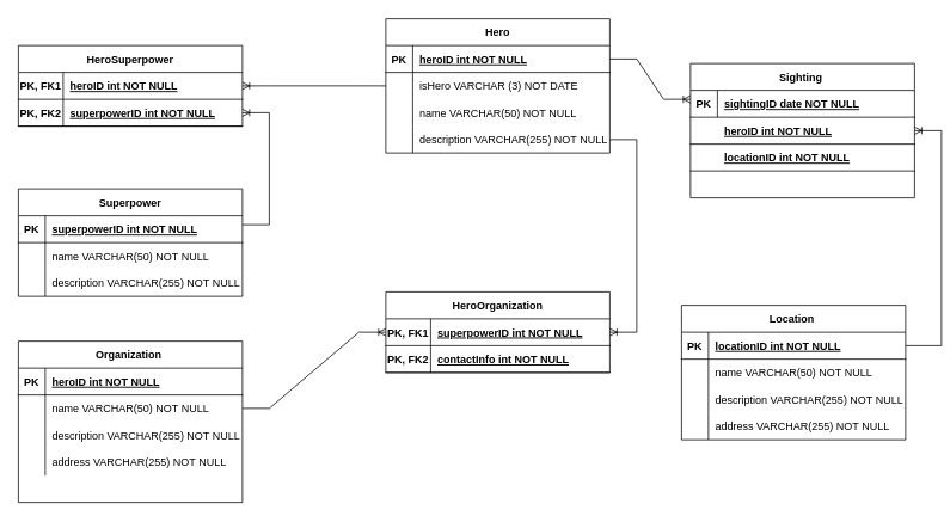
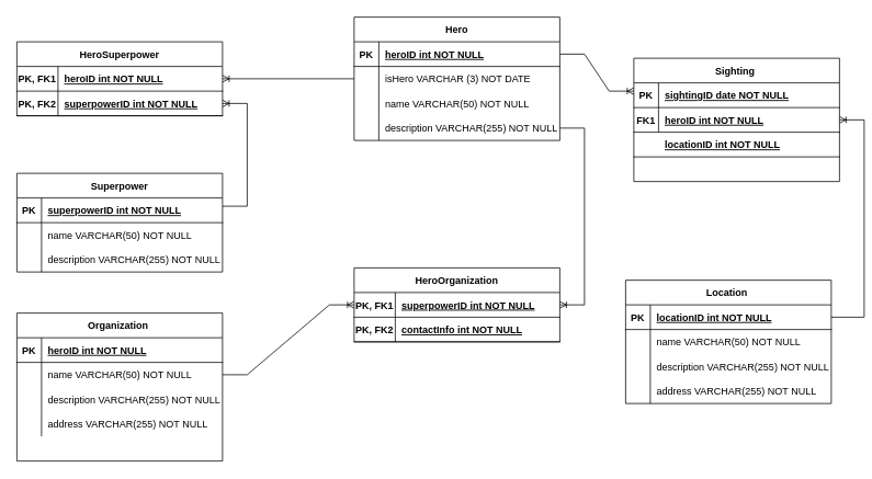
  <mxCell id="0" />
  <mxCell id="1" parent="0" />
  <mxCell id="2" value="Hero" style="shape=table;startSize=30;container=1;collapsible=1;childLayout=tableLayout;fixedRows=1;rowLines=0;fontStyle=1;align=center;resizeLast=1;" parent="1" vertex="1"><mxGeometry x="430" y="20" width="250" height="150" as="geometry" /></mxCell>
  <mxCell id="3" value="" style="shape=partialRectangle;collapsible=0;dropTarget=0;pointerEvents=0;fillColor=none;points=[[0,0.5],[1,0.5]];portConstraint=eastwest;top=0;left=0;right=0;bottom=1;" parent="2" vertex="1"><mxGeometry y="30" width="250" height="30" as="geometry" /></mxCell>
  <mxCell id="4" value="PK" style="shape=partialRectangle;overflow=hidden;connectable=0;fillColor=none;top=0;left=0;bottom=0;right=0;fontStyle=1;" parent="3" vertex="1"><mxGeometry width="30" height="30" as="geometry"><mxRectangle width="30" height="30" as="alternateBounds" /></mxGeometry></mxCell>
  <mxCell id="5" value="heroID int NOT NULL " style="shape=partialRectangle;overflow=hidden;connectable=0;fillColor=none;top=0;left=0;bottom=0;right=0;align=left;spacingLeft=6;fontStyle=5;" parent="3" vertex="1"><mxGeometry x="30" width="220" height="30" as="geometry"><mxRectangle width="220" height="30" as="alternateBounds" /></mxGeometry></mxCell>
  <mxCell id="6" value="" style="shape=partialRectangle;collapsible=0;dropTarget=0;pointerEvents=0;fillColor=none;points=[[0,0.5],[1,0.5]];portConstraint=eastwest;top=0;left=0;right=0;bottom=0;" parent="2" vertex="1"><mxGeometry y="60" width="250" height="30" as="geometry" /></mxCell>
  <mxCell id="7" value="" style="shape=partialRectangle;overflow=hidden;connectable=0;fillColor=none;top=0;left=0;bottom=0;right=0;" parent="6" vertex="1"><mxGeometry width="30" height="30" as="geometry"><mxRectangle width="30" height="30" as="alternateBounds" /></mxGeometry></mxCell>
  <mxCell id="8" value="isHero VARCHAR (3) NOT DATE" style="shape=partialRectangle;overflow=hidden;connectable=0;fillColor=none;top=0;left=0;bottom=0;right=0;align=left;spacingLeft=6;" parent="6" vertex="1"><mxGeometry x="30" width="220" height="30" as="geometry"><mxRectangle width="220" height="30" as="alternateBounds" /></mxGeometry></mxCell>
  <mxCell id="9" value="" style="shape=partialRectangle;collapsible=0;dropTarget=0;pointerEvents=0;fillColor=none;points=[[0,0.5],[1,0.5]];portConstraint=eastwest;top=0;left=0;right=0;bottom=0;" parent="2" vertex="1"><mxGeometry y="90" width="250" height="30" as="geometry" /></mxCell>
  <mxCell id="10" value="" style="shape=partialRectangle;overflow=hidden;connectable=0;fillColor=none;top=0;left=0;bottom=0;right=0;" parent="9" vertex="1"><mxGeometry width="30" height="30" as="geometry"><mxRectangle width="30" height="30" as="alternateBounds" /></mxGeometry></mxCell>
  <mxCell id="11" value="name VARCHAR(50) NOT NULL" style="shape=partialRectangle;overflow=hidden;connectable=0;fillColor=none;top=0;left=0;bottom=0;right=0;align=left;spacingLeft=6;" parent="9" vertex="1"><mxGeometry x="30" width="220" height="30" as="geometry"><mxRectangle width="220" height="30" as="alternateBounds" /></mxGeometry></mxCell>
  <mxCell id="12" value="" style="shape=partialRectangle;collapsible=0;dropTarget=0;pointerEvents=0;fillColor=none;points=[[0,0.5],[1,0.5]];portConstraint=eastwest;top=0;left=0;right=0;bottom=0;" parent="2" vertex="1"><mxGeometry y="120" width="250" height="30" as="geometry" /></mxCell>
  <mxCell id="13" value="" style="shape=partialRectangle;overflow=hidden;connectable=0;fillColor=none;top=0;left=0;bottom=0;right=0;" parent="12" vertex="1"><mxGeometry width="30" height="30" as="geometry"><mxRectangle width="30" height="30" as="alternateBounds" /></mxGeometry></mxCell>
  <mxCell id="14" value="description VARCHAR(255) NOT NULL" style="shape=partialRectangle;overflow=hidden;connectable=0;fillColor=none;top=0;left=0;bottom=0;right=0;align=left;spacingLeft=6;" parent="12" vertex="1"><mxGeometry x="30" width="220" height="30" as="geometry"><mxRectangle width="220" height="30" as="alternateBounds" /></mxGeometry></mxCell>
  <mxCell id="15" value="Superpower" style="shape=table;startSize=30;container=1;collapsible=1;childLayout=tableLayout;fixedRows=1;rowLines=0;fontStyle=1;align=center;resizeLast=1;" parent="1" vertex="1"><mxGeometry x="20" y="210" width="250" height="120" as="geometry" /></mxCell>
  <mxCell id="16" value="" style="shape=partialRectangle;collapsible=0;dropTarget=0;pointerEvents=0;fillColor=none;points=[[0,0.5],[1,0.5]];portConstraint=eastwest;top=0;left=0;right=0;bottom=1;" parent="15" vertex="1"><mxGeometry y="30" width="250" height="30" as="geometry" /></mxCell>
  <mxCell id="17" value="PK" style="shape=partialRectangle;overflow=hidden;connectable=0;fillColor=none;top=0;left=0;bottom=0;right=0;fontStyle=1;" parent="16" vertex="1"><mxGeometry width="30" height="30" as="geometry"><mxRectangle width="30" height="30" as="alternateBounds" /></mxGeometry></mxCell>
  <mxCell id="18" value="superpowerID int NOT NULL" style="shape=partialRectangle;overflow=hidden;connectable=0;fillColor=none;top=0;left=0;bottom=0;right=0;align=left;spacingLeft=6;fontStyle=5;" parent="16" vertex="1"><mxGeometry x="30" width="220" height="30" as="geometry"><mxRectangle width="220" height="30" as="alternateBounds" /></mxGeometry></mxCell>
  <mxCell id="19" value="" style="shape=partialRectangle;collapsible=0;dropTarget=0;pointerEvents=0;fillColor=none;points=[[0,0.5],[1,0.5]];portConstraint=eastwest;top=0;left=0;right=0;bottom=0;" parent="15" vertex="1"><mxGeometry y="60" width="250" height="30" as="geometry" /></mxCell>
  <mxCell id="20" value="" style="shape=partialRectangle;overflow=hidden;connectable=0;fillColor=none;top=0;left=0;bottom=0;right=0;" parent="19" vertex="1"><mxGeometry width="30" height="30" as="geometry"><mxRectangle width="30" height="30" as="alternateBounds" /></mxGeometry></mxCell>
  <mxCell id="21" value="name VARCHAR(50) NOT NULL" style="shape=partialRectangle;overflow=hidden;connectable=0;fillColor=none;top=0;left=0;bottom=0;right=0;align=left;spacingLeft=6;" parent="19" vertex="1"><mxGeometry x="30" width="220" height="30" as="geometry"><mxRectangle width="220" height="30" as="alternateBounds" /></mxGeometry></mxCell>
  <mxCell id="22" value="" style="shape=partialRectangle;collapsible=0;dropTarget=0;pointerEvents=0;fillColor=none;points=[[0,0.5],[1,0.5]];portConstraint=eastwest;top=0;left=0;right=0;bottom=0;" parent="15" vertex="1"><mxGeometry y="90" width="250" height="30" as="geometry" /></mxCell>
  <mxCell id="23" value="" style="shape=partialRectangle;overflow=hidden;connectable=0;fillColor=none;top=0;left=0;bottom=0;right=0;" parent="22" vertex="1"><mxGeometry width="30" height="30" as="geometry"><mxRectangle width="30" height="30" as="alternateBounds" /></mxGeometry></mxCell>
  <mxCell id="24" value="description VARCHAR(255) NOT NULL" style="shape=partialRectangle;overflow=hidden;connectable=0;fillColor=none;top=0;left=0;bottom=0;right=0;align=left;spacingLeft=6;" parent="22" vertex="1"><mxGeometry x="30" width="220" height="30" as="geometry"><mxRectangle width="220" height="30" as="alternateBounds" /></mxGeometry></mxCell>
  <mxCell id="25" value="Organization " style="shape=table;startSize=30;container=1;collapsible=1;childLayout=tableLayout;fixedRows=1;rowLines=0;fontStyle=1;align=center;resizeLast=1;" parent="1" vertex="1"><mxGeometry x="20" y="380" width="250" height="180" as="geometry" /></mxCell>
  <mxCell id="26" value="" style="shape=partialRectangle;collapsible=0;dropTarget=0;pointerEvents=0;fillColor=none;points=[[0,0.5],[1,0.5]];portConstraint=eastwest;top=0;left=0;right=0;bottom=1;" parent="25" vertex="1"><mxGeometry y="30" width="250" height="30" as="geometry" /></mxCell>
  <mxCell id="27" value="PK" style="shape=partialRectangle;overflow=hidden;connectable=0;fillColor=none;top=0;left=0;bottom=0;right=0;fontStyle=1;" parent="26" vertex="1"><mxGeometry width="30" height="30" as="geometry"><mxRectangle width="30" height="30" as="alternateBounds" /></mxGeometry></mxCell>
  <mxCell id="28" value="heroID int NOT NULL " style="shape=partialRectangle;overflow=hidden;connectable=0;fillColor=none;top=0;left=0;bottom=0;right=0;align=left;spacingLeft=6;fontStyle=5;" parent="26" vertex="1"><mxGeometry x="30" width="220" height="30" as="geometry"><mxRectangle width="220" height="30" as="alternateBounds" /></mxGeometry></mxCell>
  <mxCell id="29" value="" style="shape=partialRectangle;collapsible=0;dropTarget=0;pointerEvents=0;fillColor=none;points=[[0,0.5],[1,0.5]];portConstraint=eastwest;top=0;left=0;right=0;bottom=0;" parent="25" vertex="1"><mxGeometry y="60" width="250" height="30" as="geometry" /></mxCell>
  <mxCell id="30" value="" style="shape=partialRectangle;overflow=hidden;connectable=0;fillColor=none;top=0;left=0;bottom=0;right=0;" parent="29" vertex="1"><mxGeometry width="30" height="30" as="geometry"><mxRectangle width="30" height="30" as="alternateBounds" /></mxGeometry></mxCell>
  <mxCell id="31" value="name VARCHAR(50) NOT NULL" style="shape=partialRectangle;overflow=hidden;connectable=0;fillColor=none;top=0;left=0;bottom=0;right=0;align=left;spacingLeft=6;" parent="29" vertex="1"><mxGeometry x="30" width="220" height="30" as="geometry"><mxRectangle width="220" height="30" as="alternateBounds" /></mxGeometry></mxCell>
  <mxCell id="32" value="" style="shape=partialRectangle;collapsible=0;dropTarget=0;pointerEvents=0;fillColor=none;points=[[0,0.5],[1,0.5]];portConstraint=eastwest;top=0;left=0;right=0;bottom=0;" parent="25" vertex="1"><mxGeometry y="90" width="250" height="30" as="geometry" /></mxCell>
  <mxCell id="33" value="" style="shape=partialRectangle;overflow=hidden;connectable=0;fillColor=none;top=0;left=0;bottom=0;right=0;" parent="32" vertex="1"><mxGeometry width="30" height="30" as="geometry"><mxRectangle width="30" height="30" as="alternateBounds" /></mxGeometry></mxCell>
  <mxCell id="34" value="description VARCHAR(255) NOT NULL" style="shape=partialRectangle;overflow=hidden;connectable=0;fillColor=none;top=0;left=0;bottom=0;right=0;align=left;spacingLeft=6;" parent="32" vertex="1"><mxGeometry x="30" width="220" height="30" as="geometry"><mxRectangle width="220" height="30" as="alternateBounds" /></mxGeometry></mxCell>
  <mxCell id="35" value="" style="shape=partialRectangle;collapsible=0;dropTarget=0;pointerEvents=0;fillColor=none;points=[[0,0.5],[1,0.5]];portConstraint=eastwest;top=0;left=0;right=0;bottom=0;" parent="25" vertex="1"><mxGeometry y="120" width="250" height="30" as="geometry" /></mxCell>
  <mxCell id="36" value="" style="shape=partialRectangle;overflow=hidden;connectable=0;fillColor=none;top=0;left=0;bottom=0;right=0;" parent="35" vertex="1"><mxGeometry width="30" height="30" as="geometry"><mxRectangle width="30" height="30" as="alternateBounds" /></mxGeometry></mxCell>
  <mxCell id="37" value="address VARCHAR(255) NOT NULL" style="shape=partialRectangle;overflow=hidden;connectable=0;fillColor=none;top=0;left=0;bottom=0;right=0;align=left;spacingLeft=6;" parent="35" vertex="1"><mxGeometry x="30" width="220" height="30" as="geometry"><mxRectangle width="220" height="30" as="alternateBounds" /></mxGeometry></mxCell>
  <mxCell id="38" value="" style="shape=partialRectangle;collapsible=0;dropTarget=0;pointerEvents=0;fillColor=none;points=[[0,0.5],[1,0.5]];portConstraint=eastwest;top=0;left=0;right=0;bottom=0;" parent="25" vertex="1"><mxGeometry y="150" width="250" height="30" as="geometry" /></mxCell>
  <mxCell id="39" value="" style="shape=partialRectangle;overflow=hidden;connectable=0;fillColor=none;top=0;left=0;bottom=0;right=0;" parent="38" vertex="1"><mxGeometry width="30" height="30" as="geometry"><mxRectangle width="30" height="30" as="alternateBounds" /></mxGeometry></mxCell>
  <mxCell id="40" value="HeroOrganization" style="shape=table;startSize=30;container=1;collapsible=1;childLayout=tableLayout;fixedRows=1;rowLines=0;fontStyle=1;align=center;resizeLast=1;" parent="1" vertex="1"><mxGeometry x="430" y="325" width="250" height="90" as="geometry" /></mxCell>
  <mxCell id="41" value="" style="shape=partialRectangle;collapsible=0;dropTarget=0;pointerEvents=0;fillColor=none;points=[[0,0.5],[1,0.5]];portConstraint=eastwest;top=0;left=0;right=0;bottom=1;" parent="40" vertex="1"><mxGeometry y="30" width="250" height="30" as="geometry" /></mxCell>
  <mxCell id="42" value="PK, FK1" style="shape=partialRectangle;overflow=hidden;connectable=0;fillColor=none;top=0;left=0;bottom=0;right=0;fontStyle=1;" parent="41" vertex="1"><mxGeometry width="50" height="30" as="geometry"><mxRectangle width="50" height="30" as="alternateBounds" /></mxGeometry></mxCell>
  <mxCell id="43" value="superpowerID int NOT NULL" style="shape=partialRectangle;overflow=hidden;connectable=0;fillColor=none;top=0;left=0;bottom=0;right=0;align=left;spacingLeft=6;fontStyle=5;" parent="41" vertex="1"><mxGeometry x="50" width="200" height="30" as="geometry"><mxRectangle width="200" height="30" as="alternateBounds" /></mxGeometry></mxCell>
  <mxCell id="44" value="" style="shape=partialRectangle;collapsible=0;dropTarget=0;pointerEvents=0;fillColor=none;points=[[0,0.5],[1,0.5]];portConstraint=eastwest;top=0;left=0;right=0;bottom=1;" parent="40" vertex="1"><mxGeometry y="60" width="250" height="30" as="geometry" /></mxCell>
  <mxCell id="45" value="PK, FK2" style="shape=partialRectangle;overflow=hidden;connectable=0;fillColor=none;top=0;left=0;bottom=0;right=0;fontStyle=1;" parent="44" vertex="1"><mxGeometry width="50" height="30" as="geometry"><mxRectangle width="50" height="30" as="alternateBounds" /></mxGeometry></mxCell>
  <mxCell id="46" value="contactInfo int NOT NULL" style="shape=partialRectangle;overflow=hidden;connectable=0;fillColor=none;top=0;left=0;bottom=0;right=0;align=left;spacingLeft=6;fontStyle=5;" parent="44" vertex="1"><mxGeometry x="50" width="200" height="30" as="geometry"><mxRectangle width="200" height="30" as="alternateBounds" /></mxGeometry></mxCell>
  <mxCell id="47" value="HeroSuperpower" style="shape=table;startSize=30;container=1;collapsible=1;childLayout=tableLayout;fixedRows=1;rowLines=0;fontStyle=1;align=center;resizeLast=1;" parent="1" vertex="1"><mxGeometry x="20" y="50" width="250" height="90" as="geometry" /></mxCell>
  <mxCell id="48" value="" style="shape=partialRectangle;collapsible=0;dropTarget=0;pointerEvents=0;fillColor=none;points=[[0,0.5],[1,0.5]];portConstraint=eastwest;top=0;left=0;right=0;bottom=1;" parent="47" vertex="1"><mxGeometry y="30" width="250" height="30" as="geometry" /></mxCell>
  <mxCell id="49" value="PK, FK1" style="shape=partialRectangle;overflow=hidden;connectable=0;fillColor=none;top=0;left=0;bottom=0;right=0;fontStyle=1;" parent="48" vertex="1"><mxGeometry width="50" height="30" as="geometry"><mxRectangle width="50" height="30" as="alternateBounds" /></mxGeometry></mxCell>
  <mxCell id="50" value="heroID int NOT NULL" style="shape=partialRectangle;overflow=hidden;connectable=0;fillColor=none;top=0;left=0;bottom=0;right=0;align=left;spacingLeft=6;fontStyle=5;" parent="48" vertex="1"><mxGeometry x="50" width="200" height="30" as="geometry"><mxRectangle width="200" height="30" as="alternateBounds" /></mxGeometry></mxCell>
  <mxCell id="51" value="" style="shape=partialRectangle;collapsible=0;dropTarget=0;pointerEvents=0;fillColor=none;points=[[0,0.5],[1,0.5]];portConstraint=eastwest;top=0;left=0;right=0;bottom=1;" parent="47" vertex="1"><mxGeometry y="60" width="250" height="30" as="geometry" /></mxCell>
  <mxCell id="52" value="PK, FK2" style="shape=partialRectangle;overflow=hidden;connectable=0;fillColor=none;top=0;left=0;bottom=0;right=0;fontStyle=1;" parent="51" vertex="1"><mxGeometry width="50" height="30" as="geometry"><mxRectangle width="50" height="30" as="alternateBounds" /></mxGeometry></mxCell>
  <mxCell id="53" value="superpowerID int NOT NULL" style="shape=partialRectangle;overflow=hidden;connectable=0;fillColor=none;top=0;left=0;bottom=0;right=0;align=left;spacingLeft=6;fontStyle=5;" parent="51" vertex="1"><mxGeometry x="50" width="200" height="30" as="geometry"><mxRectangle width="200" height="30" as="alternateBounds" /></mxGeometry></mxCell>
  <mxCell id="54" value="Sighting " style="shape=table;startSize=30;container=1;collapsible=1;childLayout=tableLayout;fixedRows=1;rowLines=0;fontStyle=1;align=center;resizeLast=1;" parent="1" vertex="1"><mxGeometry x="770" y="70" width="250" height="150" as="geometry" /></mxCell>
  <mxCell id="55" value="" style="shape=partialRectangle;collapsible=0;dropTarget=0;pointerEvents=0;fillColor=none;points=[[0,0.5],[1,0.5]];portConstraint=eastwest;top=0;left=0;right=0;bottom=1;" parent="54" vertex="1"><mxGeometry y="30" width="250" height="30" as="geometry" /></mxCell>
  <mxCell id="56" value="PK" style="shape=partialRectangle;overflow=hidden;connectable=0;fillColor=none;top=0;left=0;bottom=0;right=0;fontStyle=1;" parent="55" vertex="1"><mxGeometry width="30" height="30" as="geometry"><mxRectangle width="30" height="30" as="alternateBounds" /></mxGeometry></mxCell>
  <mxCell id="57" value="sightingID date NOT NULL " style="shape=partialRectangle;overflow=hidden;connectable=0;fillColor=none;top=0;left=0;bottom=0;right=0;align=left;spacingLeft=6;fontStyle=5;" parent="55" vertex="1"><mxGeometry x="30" width="220" height="30" as="geometry"><mxRectangle width="220" height="30" as="alternateBounds" /></mxGeometry></mxCell>
  <mxCell id="58" value="" style="shape=partialRectangle;collapsible=0;dropTarget=0;pointerEvents=0;fillColor=none;points=[[0,0.5],[1,0.5]];portConstraint=eastwest;top=0;left=0;right=0;bottom=1;" parent="54" vertex="1"><mxGeometry y="60" width="250" height="30" as="geometry" /></mxCell>
+ <mxCell id="59" value="FK1" style="shape=partialRectangle;overflow=hidden;connectable=0;fillColor=none;top=0;left=0;bottom=0;right=0;fontStyle=1;" parent="58" vertex="1"><mxGeometry width="30" height="30" as="geometry"><mxRectangle width="30" height="30" as="alternateBounds" /></mxGeometry></mxCell>
  <mxCell id="60" value="heroID int NOT NULL " style="shape=partialRectangle;overflow=hidden;connectable=0;fillColor=none;top=0;left=0;bottom=0;right=0;align=left;spacingLeft=6;fontStyle=5;" parent="58" vertex="1"><mxGeometry x="30" width="220" height="30" as="geometry"><mxRectangle width="220" height="30" as="alternateBounds" /></mxGeometry></mxCell>
  <mxCell id="61" value="" style="shape=partialRectangle;collapsible=0;dropTarget=0;pointerEvents=0;fillColor=none;points=[[0,0.5],[1,0.5]];portConstraint=eastwest;top=0;left=0;right=0;bottom=1;" parent="54" vertex="1"><mxGeometry y="90" width="250" height="30" as="geometry" /></mxCell>
  <mxCell id="62" value="locationID int NOT NULL " style="shape=partialRectangle;overflow=hidden;connectable=0;fillColor=none;top=0;left=0;bottom=0;right=0;align=left;spacingLeft=6;fontStyle=5;" parent="61" vertex="1"><mxGeometry x="30" width="220" height="30" as="geometry"><mxRectangle width="220" height="30" as="alternateBounds" /></mxGeometry></mxCell>
  <mxCell id="63" value="" style="shape=partialRectangle;collapsible=0;dropTarget=0;pointerEvents=0;fillColor=none;points=[[0,0.5],[1,0.5]];portConstraint=eastwest;top=0;left=0;right=0;bottom=0;" parent="54" vertex="1"><mxGeometry y="120" width="250" height="30" as="geometry" /></mxCell>
  <mxCell id="64" value="" style="shape=partialRectangle;overflow=hidden;connectable=0;fillColor=none;top=0;left=0;bottom=0;right=0;" parent="63" vertex="1"><mxGeometry width="30" height="30" as="geometry"><mxRectangle width="30" height="30" as="alternateBounds" /></mxGeometry></mxCell>
  <mxCell id="65" value="Location " style="shape=table;startSize=30;container=1;collapsible=1;childLayout=tableLayout;fixedRows=1;rowLines=0;fontStyle=1;align=center;resizeLast=1;" parent="1" vertex="1"><mxGeometry x="760" y="340" width="250" height="150" as="geometry" /></mxCell>
  <mxCell id="66" value="" style="shape=partialRectangle;collapsible=0;dropTarget=0;pointerEvents=0;fillColor=none;points=[[0,0.5],[1,0.5]];portConstraint=eastwest;top=0;left=0;right=0;bottom=1;" parent="65" vertex="1"><mxGeometry y="30" width="250" height="30" as="geometry" /></mxCell>
  <mxCell id="67" value="PK" style="shape=partialRectangle;overflow=hidden;connectable=0;fillColor=none;top=0;left=0;bottom=0;right=0;fontStyle=1;" parent="66" vertex="1"><mxGeometry width="30" height="30" as="geometry"><mxRectangle width="30" height="30" as="alternateBounds" /></mxGeometry></mxCell>
  <mxCell id="68" value="locationID int NOT NULL " style="shape=partialRectangle;overflow=hidden;connectable=0;fillColor=none;top=0;left=0;bottom=0;right=0;align=left;spacingLeft=6;fontStyle=5;" parent="66" vertex="1"><mxGeometry x="30" width="220" height="30" as="geometry"><mxRectangle width="220" height="30" as="alternateBounds" /></mxGeometry></mxCell>
  <mxCell id="69" value="" style="shape=partialRectangle;collapsible=0;dropTarget=0;pointerEvents=0;fillColor=none;points=[[0,0.5],[1,0.5]];portConstraint=eastwest;top=0;left=0;right=0;bottom=0;" parent="65" vertex="1"><mxGeometry y="60" width="250" height="30" as="geometry" /></mxCell>
  <mxCell id="70" value="" style="shape=partialRectangle;overflow=hidden;connectable=0;fillColor=none;top=0;left=0;bottom=0;right=0;" parent="69" vertex="1"><mxGeometry width="30" height="30" as="geometry"><mxRectangle width="30" height="30" as="alternateBounds" /></mxGeometry></mxCell>
  <mxCell id="71" value="name VARCHAR(50) NOT NULL" style="shape=partialRectangle;overflow=hidden;connectable=0;fillColor=none;top=0;left=0;bottom=0;right=0;align=left;spacingLeft=6;" parent="69" vertex="1"><mxGeometry x="30" width="220" height="30" as="geometry"><mxRectangle width="220" height="30" as="alternateBounds" /></mxGeometry></mxCell>
  <mxCell id="72" value="" style="shape=partialRectangle;collapsible=0;dropTarget=0;pointerEvents=0;fillColor=none;points=[[0,0.5],[1,0.5]];portConstraint=eastwest;top=0;left=0;right=0;bottom=0;" parent="65" vertex="1"><mxGeometry y="90" width="250" height="30" as="geometry" /></mxCell>
  <mxCell id="73" value="" style="shape=partialRectangle;overflow=hidden;connectable=0;fillColor=none;top=0;left=0;bottom=0;right=0;" parent="72" vertex="1"><mxGeometry width="30" height="30" as="geometry"><mxRectangle width="30" height="30" as="alternateBounds" /></mxGeometry></mxCell>
  <mxCell id="74" value="description VARCHAR(255) NOT NULL" style="shape=partialRectangle;overflow=hidden;connectable=0;fillColor=none;top=0;left=0;bottom=0;right=0;align=left;spacingLeft=6;" parent="72" vertex="1"><mxGeometry x="30" width="220" height="30" as="geometry"><mxRectangle width="220" height="30" as="alternateBounds" /></mxGeometry></mxCell>
  <mxCell id="75" value="" style="shape=partialRectangle;collapsible=0;dropTarget=0;pointerEvents=0;fillColor=none;points=[[0,0.5],[1,0.5]];portConstraint=eastwest;top=0;left=0;right=0;bottom=0;" parent="65" vertex="1"><mxGeometry y="120" width="250" height="30" as="geometry" /></mxCell>
  <mxCell id="76" value="" style="shape=partialRectangle;overflow=hidden;connectable=0;fillColor=none;top=0;left=0;bottom=0;right=0;" parent="75" vertex="1"><mxGeometry width="30" height="30" as="geometry"><mxRectangle width="30" height="30" as="alternateBounds" /></mxGeometry></mxCell>
  <mxCell id="77" value="address VARCHAR(255) NOT NULL" style="shape=partialRectangle;overflow=hidden;connectable=0;fillColor=none;top=0;left=0;bottom=0;right=0;align=left;spacingLeft=6;" parent="75" vertex="1"><mxGeometry x="30" width="220" height="30" as="geometry"><mxRectangle width="220" height="30" as="alternateBounds" /></mxGeometry></mxCell>
  <mxCell id="78" value="" style="edgeStyle=entityRelationEdgeStyle;fontSize=12;html=1;endArrow=ERoneToMany;rounded=0;exitX=0;exitY=0.5;exitDx=0;exitDy=0;" parent="1" source="6" target="48" edge="1"><mxGeometry width="100" height="100" relative="1" as="geometry"><mxPoint x="370" y="100" as="sourcePoint" /><mxPoint x="460" y="235" as="targetPoint" /></mxGeometry></mxCell>
  <mxCell id="79" value="" style="edgeStyle=entityRelationEdgeStyle;fontSize=12;html=1;endArrow=ERoneToMany;rounded=0;exitX=1;exitY=0.333;exitDx=0;exitDy=0;exitPerimeter=0;" parent="1" edge="1" target="51" source="16"><mxGeometry width="100" height="100" relative="1" as="geometry"><mxPoint x="320" y="250" as="sourcePoint" /><mxPoint x="80" y="249" as="targetPoint" /></mxGeometry></mxCell>
  <mxCell id="80" value="" style="edgeStyle=entityRelationEdgeStyle;fontSize=12;html=1;endArrow=ERoneToMany;rounded=0;entryX=0;entryY=0.5;entryDx=0;entryDy=0;exitX=1;exitY=0.5;exitDx=0;exitDy=0;" edge="1" parent="1" source="29" target="41"><mxGeometry width="100" height="100" relative="1" as="geometry"><mxPoint x="310" y="480" as="sourcePoint" /><mxPoint x="410" y="380" as="targetPoint" /></mxGeometry></mxCell>
  <mxCell id="81" value="" style="edgeStyle=entityRelationEdgeStyle;fontSize=12;html=1;endArrow=ERoneToMany;rounded=0;" edge="1" parent="1" source="12" target="40"><mxGeometry width="100" height="100" relative="1" as="geometry"><mxPoint x="470" y="340" as="sourcePoint" /><mxPoint x="560" y="210" as="targetPoint" /></mxGeometry></mxCell>
  <mxCell id="82" value="" style="edgeStyle=entityRelationEdgeStyle;fontSize=12;html=1;endArrow=ERoneToMany;rounded=0;exitX=1;exitY=0.5;exitDx=0;exitDy=0;" edge="1" parent="1" source="3"><mxGeometry width="100" height="100" relative="1" as="geometry"><mxPoint x="670" y="210" as="sourcePoint" /><mxPoint x="770" y="110" as="targetPoint" /></mxGeometry></mxCell>
  <mxCell id="83" value="" style="edgeStyle=entityRelationEdgeStyle;fontSize=12;html=1;endArrow=ERoneToMany;rounded=0;exitX=1;exitY=0.5;exitDx=0;exitDy=0;" edge="1" parent="1" source="66" target="58"><mxGeometry width="100" height="100" relative="1" as="geometry"><mxPoint x="700" y="470" as="sourcePoint" /><mxPoint x="770" y="180" as="targetPoint" /></mxGeometry></mxCell>
